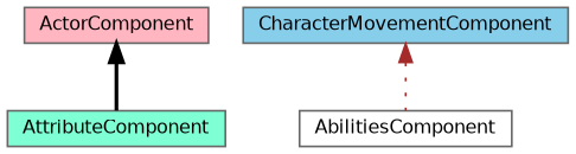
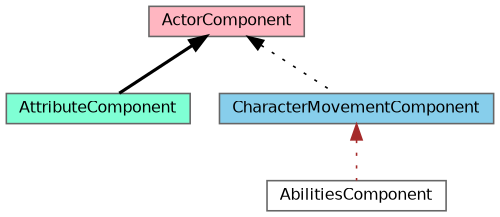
  digraph {
    node [color=gray40 fontname=Helvetica fontsize=10 shape=box style=filled]
    edge [color=black dir=back fontname=Helvetica fontsize=10 labelfontname=Helvetica labelfontsize=10 style=dotted]
    n1 [fillcolor=lightpink fontcolor=black height=0.2 label=ActorComponent width=0.4]
    n2 [fillcolor=aquamarine height=0.2 label=AttributeComponent width=0.4]
    n3 [fillcolor=skyblue height=0.2 label=CharacterMovementComponent width=0.4]
    n4 [fillcolor=white height=0.2 label=AbilitiesComponent width=0.4]
    n1 -> n2 [style=bold]
+   n1 -> n3
    n3 -> n4 [color=brown]
  }
